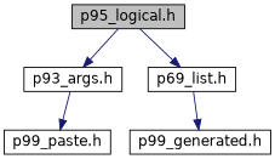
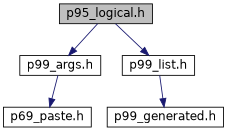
  digraph {
    node [color=black fillcolor=white fontname=Helvetica fontsize=14 shape=record style=filled]
    edge [color=midnightblue fontname=Helvetica fontsize=14 labelfontname=Helvetica labelfontsize=14 style=solid]
    n1 [fillcolor=grey75 fontcolor=black height=0.2 label="p95_logical.h" width=0.4]
-   n2 [height=0.2 label="p93_args.h" width=0.4]
-   n3 [height=0.2 label="p69_list.h" width=0.4]
-   n4 [height=0.2 label="p99_paste.h" width=0.4]
+   n2 [height=0.2 label="p99_args.h" width=0.4]
+   n3 [height=0.2 label="p99_list.h" width=0.4]
+   n4 [height=0.2 label="p69_paste.h" width=0.4]
    n5 [height=0.2 label="p99_generated.h" width=0.4]
    n1 -> n2
    n1 -> n3
    n2 -> n4
    n3 -> n5
  }
